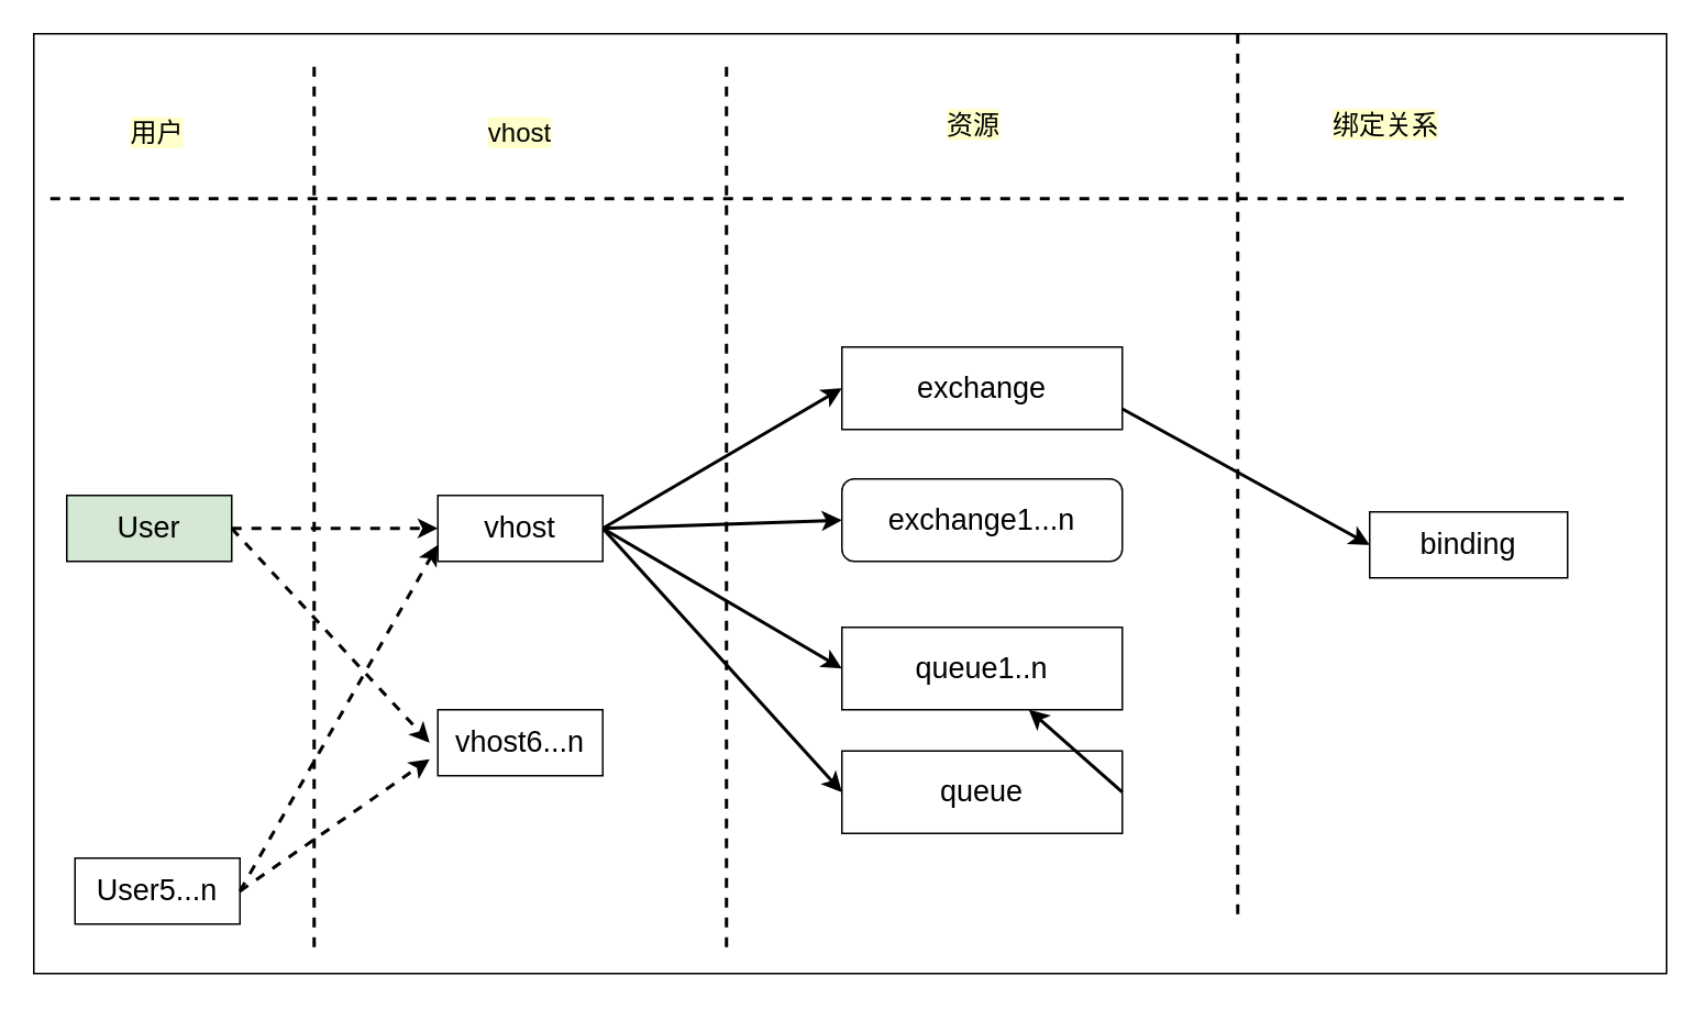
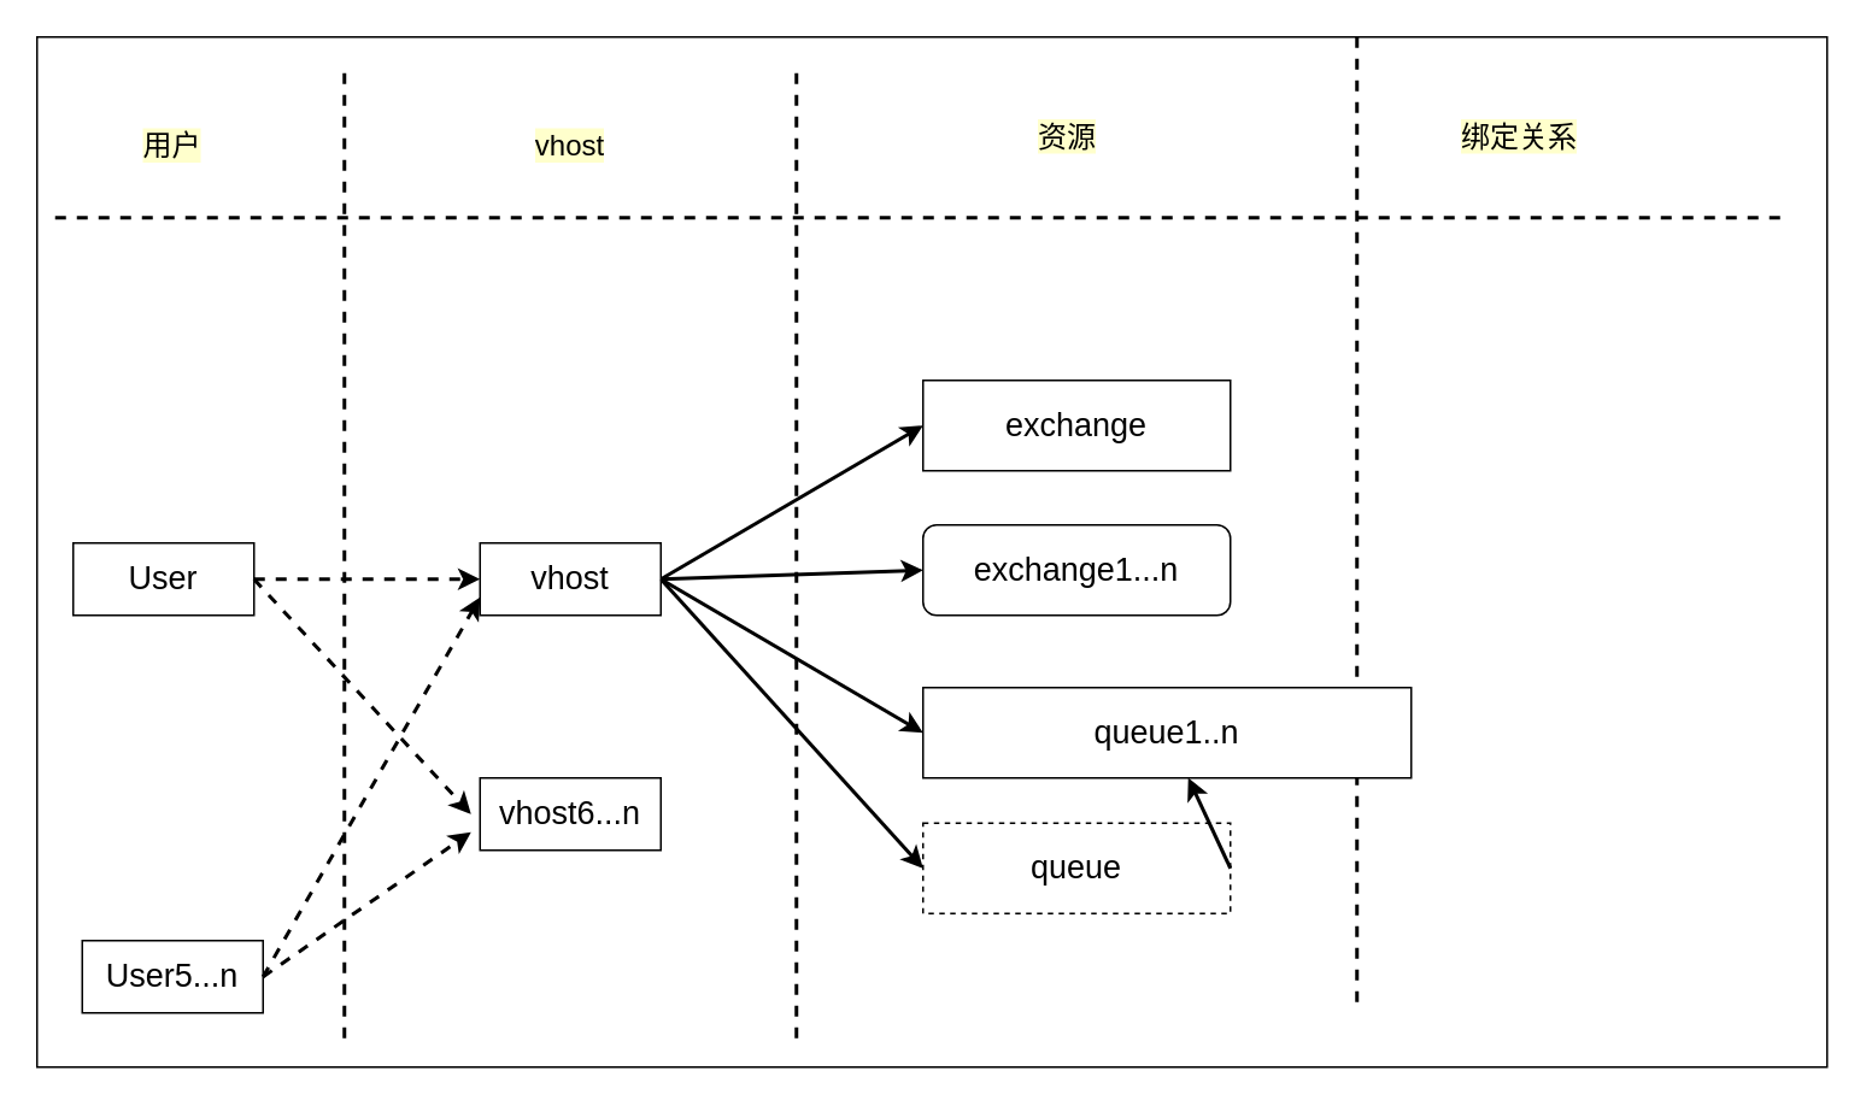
  <mxCell id="0" />
  <mxCell id="1" parent="0" />
  <mxCell id="2" value="" style="rounded=0;whiteSpace=wrap;html=1;" parent="1" vertex="1"><mxGeometry x="20" y="20" width="990" height="570" as="geometry" /></mxCell>
- <mxCell id="3" value="&lt;font style=&quot;font-size: 18px;&quot;&gt;User&lt;/font&gt;" style="rounded=0;whiteSpace=wrap;html=1;fillColor=#d5e8d4;" parent="1" vertex="1"><mxGeometry x="40" y="300" width="100" height="40" as="geometry" /></mxCell>
+ <mxCell id="3" value="&lt;font style=&quot;font-size: 18px;&quot;&gt;User&lt;/font&gt;" style="rounded=0;whiteSpace=wrap;html=1;" parent="1" vertex="1"><mxGeometry x="40" y="300" width="100" height="40" as="geometry" /></mxCell>
  <mxCell id="4" value="" style="endArrow=none;dashed=1;html=1;rounded=0;endSize=6;strokeWidth=2;" parent="1" edge="1"><mxGeometry width="50" height="50" relative="1" as="geometry"><mxPoint x="30" y="120" as="sourcePoint" /><mxPoint x="990" y="120" as="targetPoint" /></mxGeometry></mxCell>
  <mxCell id="5" value="" style="endArrow=none;dashed=1;html=1;rounded=0;strokeWidth=2;" parent="1" edge="1"><mxGeometry width="50" height="50" relative="1" as="geometry"><mxPoint x="440" y="40" as="sourcePoint" /><mxPoint x="440" y="580" as="targetPoint" /></mxGeometry></mxCell>
  <mxCell id="6" value="用户" style="text;html=1;align=center;verticalAlign=middle;whiteSpace=wrap;rounded=0;fontSize=16;labelBackgroundColor=#FFFFCC;" parent="1" vertex="1"><mxGeometry x="40" y="70" width="110" height="20" as="geometry" /></mxCell>
  <mxCell id="7" value="&lt;font style=&quot;font-size: 18px;&quot;&gt;exchange&lt;/font&gt;" style="rounded=0;whiteSpace=wrap;html=1;fontSize=14;" parent="1" vertex="1"><mxGeometry x="510" y="210" width="170" height="50" as="geometry" /></mxCell>
- <mxCell id="8" value="queue" style="rounded=0;whiteSpace=wrap;html=1;fontSize=18;" parent="1" vertex="1"><mxGeometry x="510" y="455" width="170" height="50" as="geometry" /></mxCell>
+ <mxCell id="8" value="queue" style="rounded=0;whiteSpace=wrap;html=1;fontSize=18;dashed=1;" parent="1" vertex="1"><mxGeometry x="510" y="455" width="170" height="50" as="geometry" /></mxCell>
  <mxCell id="9" value="vhost" style="text;html=1;align=center;verticalAlign=middle;whiteSpace=wrap;rounded=0;fontSize=16;labelBackgroundColor=#FFFFCC;" parent="1" vertex="1"><mxGeometry x="235" y="62.5" width="160" height="35" as="geometry" /></mxCell>
  <mxCell id="10" value="资源" style="text;html=1;align=center;verticalAlign=middle;whiteSpace=wrap;rounded=0;fontSize=16;labelBackgroundColor=#FFFFCC;" parent="1" vertex="1"><mxGeometry x="520" y="60" width="140" height="30" as="geometry" /></mxCell>
- <mxCell id="11" value="binding" style="rounded=0;whiteSpace=wrap;html=1;fontSize=18;" parent="1" vertex="1"><mxGeometry x="830" y="310" width="120" height="40" as="geometry" /></mxCell>
- <mxCell id="12" value="" style="endArrow=classic;html=1;rounded=0;exitX=1;exitY=0.75;exitDx=0;exitDy=0;entryX=0;entryY=0.5;entryDx=0;entryDy=0;strokeWidth=2;" parent="1" source="7" target="11" edge="1"><mxGeometry width="50" height="50" relative="1" as="geometry"><mxPoint x="680" y="250" as="sourcePoint" /><mxPoint x="770" y="340" as="targetPoint" /></mxGeometry></mxCell>
  <mxCell id="13" value="" style="endArrow=classic;html=1;rounded=0;exitX=1;exitY=0.5;exitDx=0;exitDy=0;strokeWidth=2;" parent="1" source="8" target="25" edge="1"><mxGeometry width="50" height="50" relative="1" as="geometry"><mxPoint x="680" y="470" as="sourcePoint" /><mxPoint x="790" y="490" as="targetPoint" /></mxGeometry></mxCell>
  <mxCell id="14" value="" style="endArrow=none;dashed=1;html=1;rounded=0;strokeWidth=2;" parent="1" edge="1"><mxGeometry width="50" height="50" relative="1" as="geometry"><mxPoint x="190" y="40" as="sourcePoint" /><mxPoint x="190" y="580" as="targetPoint" /></mxGeometry></mxCell>
  <mxCell id="15" value="" style="endArrow=classic;html=1;rounded=0;entryX=0;entryY=0.5;entryDx=0;entryDy=0;strokeWidth=2;exitX=1;exitY=0.5;exitDx=0;exitDy=0;" parent="1" source="17" target="7" edge="1"><mxGeometry width="50" height="50" relative="1" as="geometry"><mxPoint x="370" y="320" as="sourcePoint" /><mxPoint x="220" y="230" as="targetPoint" /></mxGeometry></mxCell>
  <mxCell id="16" value="" style="endArrow=classic;html=1;rounded=0;entryX=0;entryY=0.5;entryDx=0;entryDy=0;strokeWidth=2;" parent="1" target="8" edge="1"><mxGeometry width="50" height="50" relative="1" as="geometry"><mxPoint x="365" y="320" as="sourcePoint" /><mxPoint x="270" y="310" as="targetPoint" /></mxGeometry></mxCell>
  <mxCell id="17" value="&lt;font style=&quot;font-size: 18px;&quot;&gt;vhost&lt;/font&gt;" style="rounded=0;whiteSpace=wrap;html=1;" parent="1" vertex="1"><mxGeometry x="265" y="300" width="100" height="40" as="geometry" /></mxCell>
  <mxCell id="18" value="" style="endArrow=none;dashed=1;html=1;rounded=0;strokeWidth=2;" parent="1" edge="1"><mxGeometry width="50" height="50" relative="1" as="geometry"><mxPoint x="750" y="20" as="sourcePoint" /><mxPoint x="750" y="560" as="targetPoint" /></mxGeometry></mxCell>
  <mxCell id="19" value="绑定关系" style="text;html=1;align=center;verticalAlign=middle;whiteSpace=wrap;rounded=0;fontSize=16;labelBackgroundColor=#FFFFCC;" parent="1" vertex="1"><mxGeometry x="770" y="60" width="140" height="30" as="geometry" /></mxCell>
  <mxCell id="20" value="" style="endArrow=classic;html=1;rounded=0;exitX=1;exitY=0.5;exitDx=0;exitDy=0;entryX=0;entryY=0.5;entryDx=0;entryDy=0;curved=0;strokeWidth=2;dashed=1;" parent="1" source="3" target="17" edge="1"><mxGeometry width="50" height="50" relative="1" as="geometry"><mxPoint x="230" y="480" as="sourcePoint" /><mxPoint x="280" y="430" as="targetPoint" /></mxGeometry></mxCell>
  <mxCell id="21" value="&lt;font style=&quot;font-size: 18px;&quot;&gt;vhost6...n&lt;/font&gt;" style="rounded=0;whiteSpace=wrap;html=1;" parent="1" vertex="1"><mxGeometry x="265" y="430" width="100" height="40" as="geometry" /></mxCell>
  <mxCell id="22" value="" style="endArrow=classic;html=1;rounded=0;exitX=1;exitY=0.5;exitDx=0;exitDy=0;dashed=1;strokeWidth=2;" parent="1" source="3" edge="1"><mxGeometry width="50" height="50" relative="1" as="geometry"><mxPoint x="210" y="500" as="sourcePoint" /><mxPoint x="260" y="450" as="targetPoint" /></mxGeometry></mxCell>
  <mxCell id="23" value="&lt;font style=&quot;font-size: 18px;&quot;&gt;User5...n&lt;/font&gt;" style="rounded=0;whiteSpace=wrap;html=1;" parent="1" vertex="1"><mxGeometry x="45" y="520" width="100" height="40" as="geometry" /></mxCell>
  <mxCell id="24" value="exchange1...n" style="whiteSpace=wrap;html=1;fontSize=18;rounded=1;" parent="1" vertex="1"><mxGeometry x="510" y="290" width="170" height="50" as="geometry" /></mxCell>
- <mxCell id="25" value="queue1..n" style="rounded=0;whiteSpace=wrap;html=1;fontSize=18;" parent="1" vertex="1"><mxGeometry x="510" y="380" width="170" height="50" as="geometry" /></mxCell>
+ <mxCell id="25" value="queue1..n" style="rounded=0;whiteSpace=wrap;html=1;fontSize=18;" parent="1" vertex="1"><mxGeometry x="510" y="380" width="270" height="50" as="geometry" /></mxCell>
  <mxCell id="26" value="" style="endArrow=classic;html=1;rounded=0;exitX=1;exitY=0.5;exitDx=0;exitDy=0;entryX=0;entryY=0.5;entryDx=0;entryDy=0;strokeWidth=2;" parent="1" source="17" target="24" edge="1"><mxGeometry width="50" height="50" relative="1" as="geometry"><mxPoint x="460" y="350" as="sourcePoint" /><mxPoint x="510" y="300" as="targetPoint" /></mxGeometry></mxCell>
  <mxCell id="27" value="" style="endArrow=classic;html=1;rounded=0;entryX=0;entryY=0.5;entryDx=0;entryDy=0;strokeWidth=2;" parent="1" target="25" edge="1"><mxGeometry width="50" height="50" relative="1" as="geometry"><mxPoint x="365" y="320" as="sourcePoint" /><mxPoint x="510" y="490" as="targetPoint" /></mxGeometry></mxCell>
  <mxCell id="28" value="" style="endArrow=classic;html=1;rounded=0;exitX=1;exitY=0.5;exitDx=0;exitDy=0;entryX=0;entryY=0.75;entryDx=0;entryDy=0;dashed=1;strokeWidth=2;" parent="1" source="23" target="17" edge="1"><mxGeometry width="50" height="50" relative="1" as="geometry"><mxPoint x="150" y="540" as="sourcePoint" /><mxPoint x="260" y="330" as="targetPoint" /></mxGeometry></mxCell>
  <mxCell id="29" value="" style="endArrow=classic;html=1;rounded=0;exitX=1;exitY=0.5;exitDx=0;exitDy=0;dashed=1;strokeWidth=2;" parent="1" source="23" edge="1"><mxGeometry width="50" height="50" relative="1" as="geometry"><mxPoint x="210" y="500" as="sourcePoint" /><mxPoint x="260" y="460" as="targetPoint" /></mxGeometry></mxCell>
